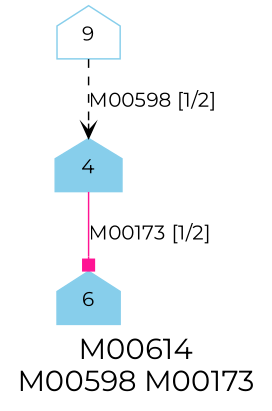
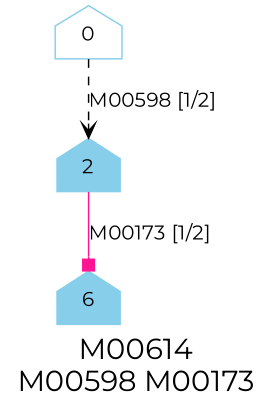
  digraph {
    fontname=Montserrat
    fontsize=20
    label="M00614\nM00598 M00173"
    node [color=skyblue fillcolor=skyblue fontname=Montserrat shape=house style=filled]
    edge [fontname=Montserrat]
-   0 [fillcolor=white height=.3 width=.3 label=9]
+   0 [fillcolor=white height=.3 width=.3]
    n2 [height=.3 label=6 width=.3]
-   2 [height=.3 width=.3 label=4]
+   2 [height=.3 width=.3]
    subgraph sub_1 {
      0
      n2
      2
    }
    0 -> 2 [arrowhead=vee color=black label="M00598 [1/2]" style=dashed]
    2 -> n2 [arrowhead=box color=deeppink label="M00173 [1/2]" style=solid]
  }
